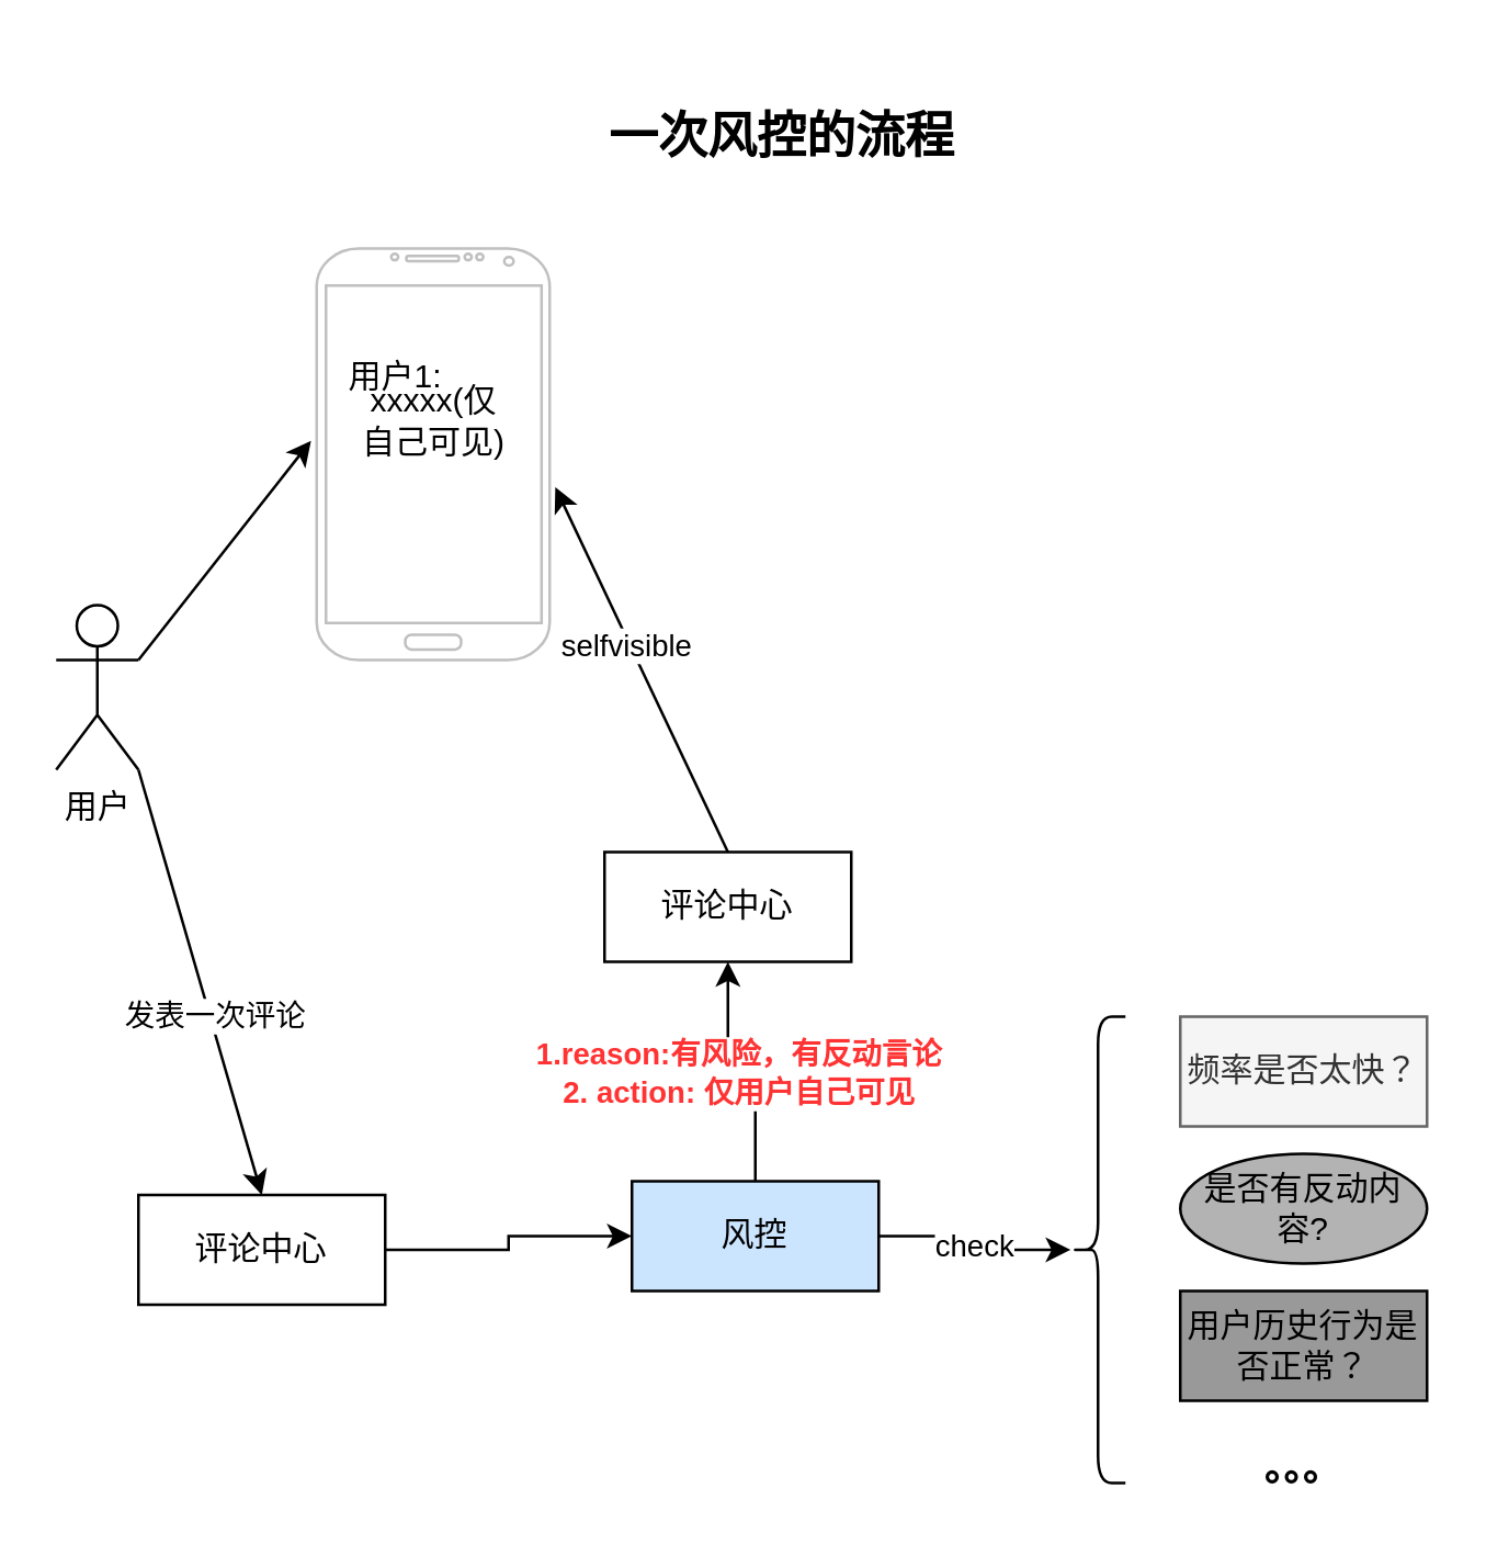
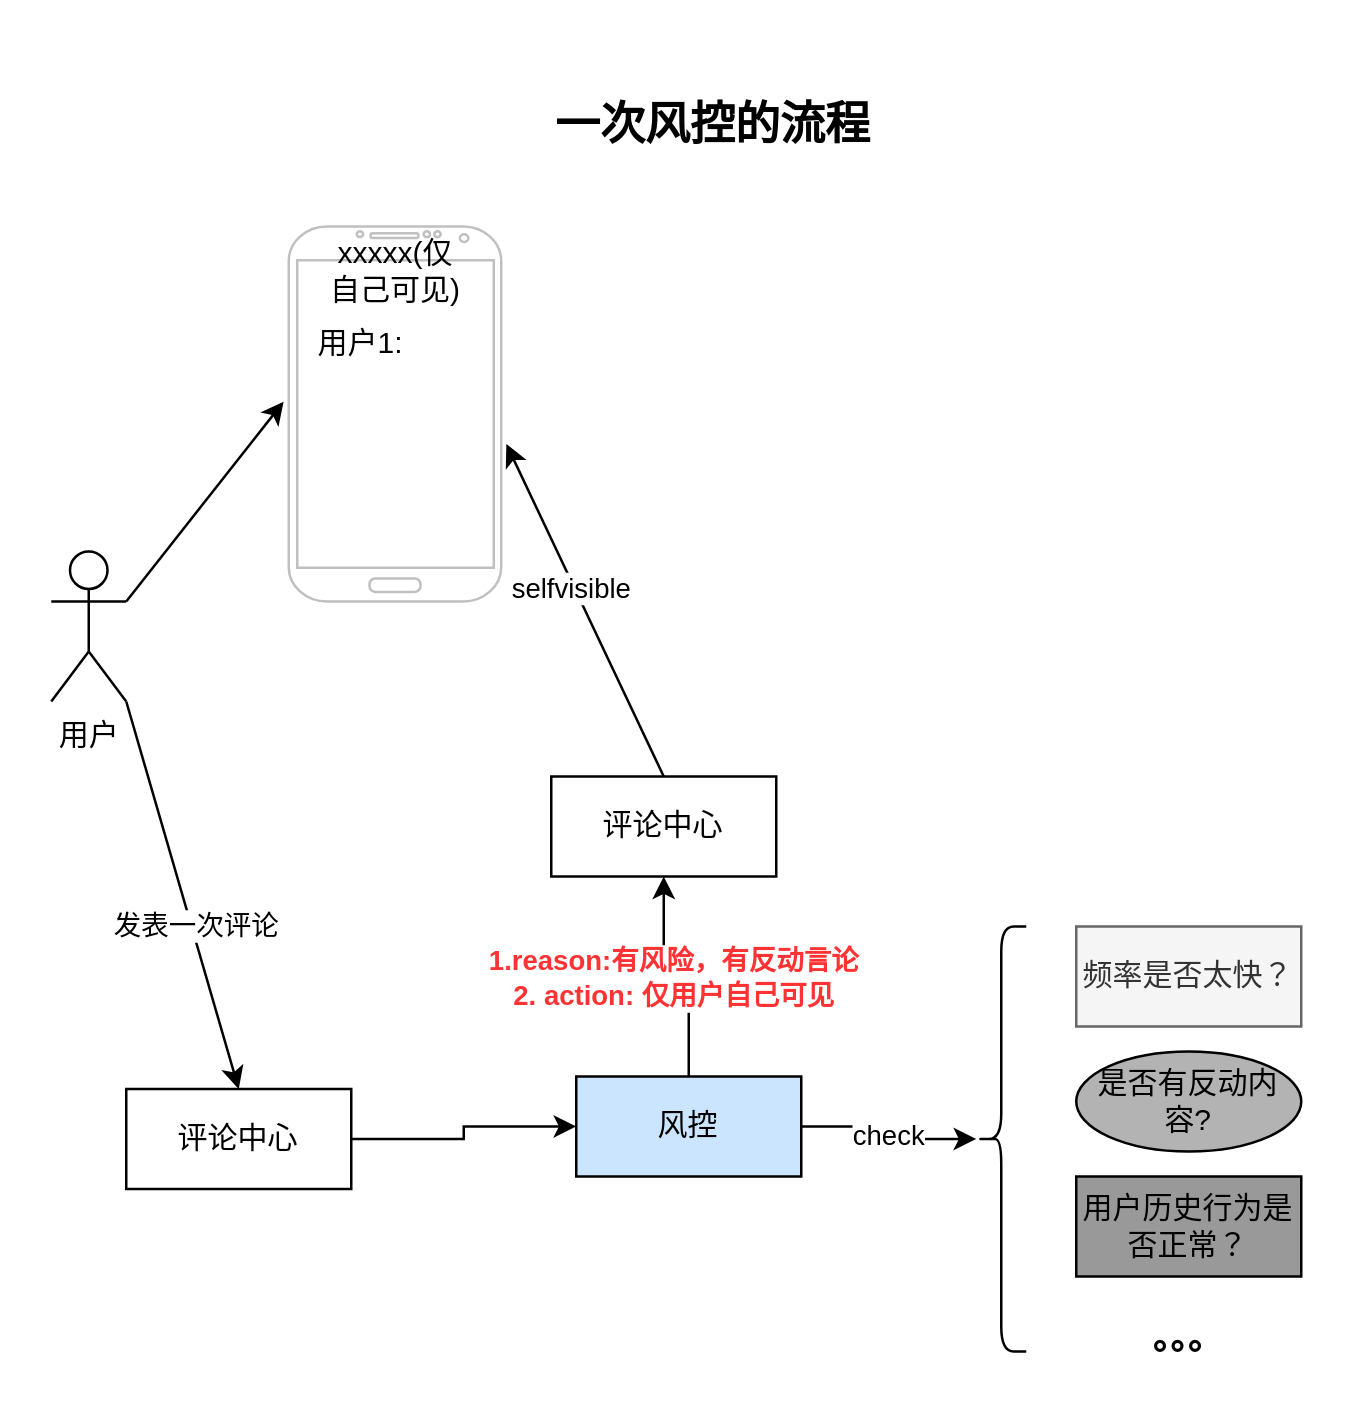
  <mxCell id="0" />
  <mxCell id="1" parent="0" />
  <mxCell id="2" value="用户" style="shape=umlActor;verticalLabelPosition=bottom;verticalAlign=top;html=1;outlineConnect=0;" vertex="1" parent="1"><mxGeometry x="20" y="220" width="30" height="60" as="geometry" /></mxCell>
  <mxCell id="3" value="" style="endArrow=classic;html=1;exitX=1;exitY=1;exitDx=0;exitDy=0;exitPerimeter=0;entryX=0.5;entryY=0;entryDx=0;entryDy=0;" edge="1" parent="1" source="2" target="7"><mxGeometry width="50" height="50" relative="1" as="geometry"><mxPoint x="80" y="360" as="sourcePoint" /><mxPoint x="120" y="370" as="targetPoint" /><Array as="points" /></mxGeometry></mxCell>
  <mxCell id="4" value="发表一次评论" style="edgeLabel;html=1;align=center;verticalAlign=middle;resizable=0;points=[];" vertex="1" connectable="0" parent="3"><mxGeometry x="0.16" y="1" relative="1" as="geometry"><mxPoint as="offset" /></mxGeometry></mxCell>
  <mxCell id="5" value="&lt;b&gt;&lt;font style=&quot;font-size: 18px&quot;&gt;一次风控的流程&lt;/font&gt;&lt;/b&gt;" style="text;html=1;strokeColor=none;fillColor=none;align=center;verticalAlign=middle;whiteSpace=wrap;rounded=0;" vertex="1" parent="1"><mxGeometry x="110" y="20" width="350" height="60" as="geometry" /></mxCell>
  <mxCell id="6" value="" style="edgeStyle=orthogonalEdgeStyle;rounded=0;orthogonalLoop=1;jettySize=auto;html=1;" edge="1" parent="1" source="7" target="12"><mxGeometry relative="1" as="geometry" /></mxCell>
  <mxCell id="7" value="评论中心" style="rounded=0;whiteSpace=wrap;html=1;" vertex="1" parent="1"><mxGeometry x="50" y="435" width="90" height="40" as="geometry" /></mxCell>
  <mxCell id="8" value="" style="edgeStyle=orthogonalEdgeStyle;rounded=0;orthogonalLoop=1;jettySize=auto;html=1;" edge="1" parent="1" source="12" target="19"><mxGeometry relative="1" as="geometry" /></mxCell>
  <mxCell id="9" value="check" style="edgeLabel;html=1;align=center;verticalAlign=middle;resizable=0;points=[];" vertex="1" connectable="0" parent="8"><mxGeometry y="-1" relative="1" as="geometry"><mxPoint as="offset" /></mxGeometry></mxCell>
  <mxCell id="10" value="" style="edgeStyle=orthogonalEdgeStyle;rounded=0;orthogonalLoop=1;jettySize=auto;html=1;" edge="1" parent="1" source="12" target="20"><mxGeometry relative="1" as="geometry" /></mxCell>
  <mxCell id="11" value="&lt;b&gt;&lt;font color=&quot;#ff3333&quot;&gt;1.reason:有风险，有反动言论&lt;br&gt;2. action: 仅用户自己可见&lt;br&gt;&lt;/font&gt;&lt;/b&gt;" style="edgeLabel;html=1;align=center;verticalAlign=middle;resizable=0;points=[];" vertex="1" connectable="0" parent="10"><mxGeometry x="0.035" relative="1" as="geometry"><mxPoint as="offset" /></mxGeometry></mxCell>
  <mxCell id="12" value="风控" style="rounded=0;whiteSpace=wrap;html=1;fillColor=#CCE5FF;" vertex="1" parent="1"><mxGeometry x="230" y="430" width="90" height="40" as="geometry" /></mxCell>
  <mxCell id="13" value="" style="group" vertex="1" connectable="0" parent="1"><mxGeometry x="390" y="370" width="130" height="174.5" as="geometry" /></mxCell>
  <mxCell id="14" value="" style="group" vertex="1" connectable="0" parent="13"><mxGeometry x="40" width="90" height="174.5" as="geometry" /></mxCell>
  <mxCell id="15" value="频率是否太快？" style="rounded=0;whiteSpace=wrap;html=1;fillColor=#f5f5f5;strokeColor=#666666;fontColor=#333333;" vertex="1" parent="14"><mxGeometry width="90" height="40" as="geometry" /></mxCell>
  <mxCell id="16" value="是否有反动内容?" style="ellipse;whiteSpace=wrap;html=1;fillColor=#B3B3B3;" vertex="1" parent="14"><mxGeometry y="50" width="90" height="40" as="geometry" /></mxCell>
  <mxCell id="17" value="用户历史行为是否正常？" style="rounded=0;whiteSpace=wrap;html=1;fillColor=#999999;" vertex="1" parent="14"><mxGeometry y="100" width="90" height="40" as="geometry" /></mxCell>
  <mxCell id="18" value="&lt;b&gt;&lt;font style=&quot;font-size: 14px&quot;&gt;。。。&lt;/font&gt;&lt;/b&gt;" style="text;html=1;strokeColor=none;fillColor=none;align=center;verticalAlign=middle;whiteSpace=wrap;rounded=0;" vertex="1" parent="14"><mxGeometry x="25" y="154.5" width="40" height="20" as="geometry" /></mxCell>
  <mxCell id="19" value="" style="shape=curlyBracket;whiteSpace=wrap;html=1;rounded=1;" vertex="1" parent="13"><mxGeometry width="20" height="170" as="geometry" /></mxCell>
  <mxCell id="20" value="评论中心" style="rounded=0;whiteSpace=wrap;html=1;" vertex="1" parent="1"><mxGeometry x="220" y="310" width="90" height="40" as="geometry" /></mxCell>
  <mxCell id="21" value="" style="group" vertex="1" connectable="0" parent="1"><mxGeometry x="115" y="90" width="85" height="150" as="geometry" /></mxCell>
  <mxCell id="22" value="" style="verticalLabelPosition=bottom;verticalAlign=top;html=1;shadow=0;dashed=0;strokeWidth=1;shape=mxgraph.android.phone2;strokeColor=#c0c0c0;" vertex="1" parent="21"><mxGeometry width="85" height="150" as="geometry" /></mxCell>
- <mxCell id="23" value="xxxxx(仅自己可见)" style="text;html=1;strokeColor=none;fillColor=none;align=center;verticalAlign=middle;whiteSpace=wrap;rounded=0;" vertex="1" parent="21"><mxGeometry x="13.525" y="55.263" width="57.955" height="15.789" as="geometry" /></mxCell>
+ <mxCell id="23" value="xxxxx(仅自己可见)" style="text;html=1;strokeColor=none;fillColor=none;align=center;verticalAlign=middle;whiteSpace=wrap;rounded=0;" vertex="1" parent="21"><mxGeometry x="13.525" y="10.263" width="57.955" height="15.789" as="geometry" /></mxCell>
  <mxCell id="24" value="用户1:" style="text;html=1;strokeColor=none;fillColor=none;align=center;verticalAlign=middle;whiteSpace=wrap;rounded=0;" vertex="1" parent="21"><mxGeometry y="39.474" width="57.955" height="15.789" as="geometry" /></mxCell>
  <mxCell id="25" value="" style="endArrow=classic;html=1;exitX=1;exitY=0.333;exitDx=0;exitDy=0;exitPerimeter=0;entryX=-0.024;entryY=0.467;entryDx=0;entryDy=0;entryPerimeter=0;" edge="1" parent="1" source="2" target="22"><mxGeometry width="50" height="50" relative="1" as="geometry"><mxPoint x="270" y="440" as="sourcePoint" /><mxPoint x="320" y="390" as="targetPoint" /></mxGeometry></mxCell>
  <mxCell id="26" value="" style="endArrow=classic;html=1;exitX=0.5;exitY=0;exitDx=0;exitDy=0;entryX=1.024;entryY=0.58;entryDx=0;entryDy=0;entryPerimeter=0;" edge="1" parent="1" source="20" target="22"><mxGeometry width="50" height="50" relative="1" as="geometry"><mxPoint x="60" y="250" as="sourcePoint" /><mxPoint x="122.96" y="170.05" as="targetPoint" /></mxGeometry></mxCell>
  <mxCell id="27" value="selfvisible" style="edgeLabel;html=1;align=center;verticalAlign=middle;resizable=0;points=[];" vertex="1" connectable="0" parent="26"><mxGeometry x="0.142" y="2" relative="1" as="geometry"><mxPoint as="offset" /></mxGeometry></mxCell>
